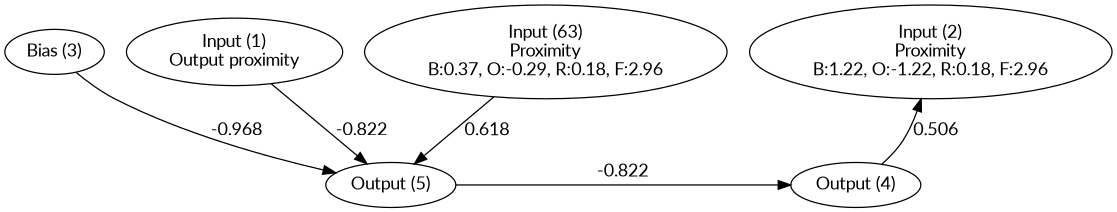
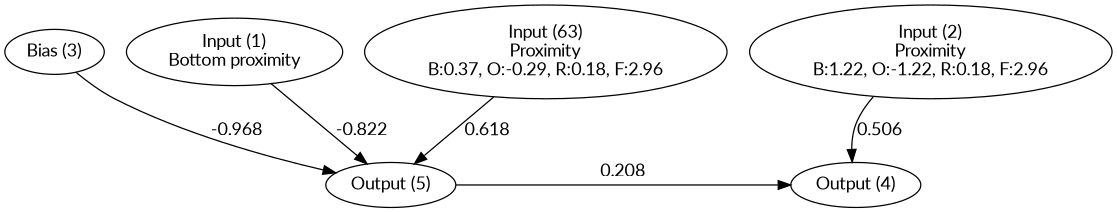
  digraph {
    fontname=Lato
    node [fontname=Lato]
    edge [fontname=Lato]
    n1 [label="Bias (3)"]
-   n2 [label="Input (1)\nOutput proximity"]
+   n2 [label="Input (1)\nBottom proximity"]
    n3 [label="Input (2)\nProximity\nB:1.22, O:-1.22, R:0.18, F:2.96"]
    n4 [label="Input (63)\nProximity\nB:0.37, O:-0.29, R:0.18, F:2.96"]
    n5 [label="Output (4)"]
    n6 [label="Output (5)"]
    subgraph sub_1 {
      rank=same
      n1
      n2
      n3
      n4
    }
    subgraph sub_2 {
      rank=same
      n5
      n6
    }
    n1 -> n6 [label=-0.968]
    n2 -> n6 [label=-0.822]
-   n5 -> n3 [label=0.506]
+   n3 -> n5 [label=0.506]
    n4 -> n6 [label=0.618]
-   n6 -> n5 [label=-0.822]
+   n6 -> n5 [label=0.208]
  }
